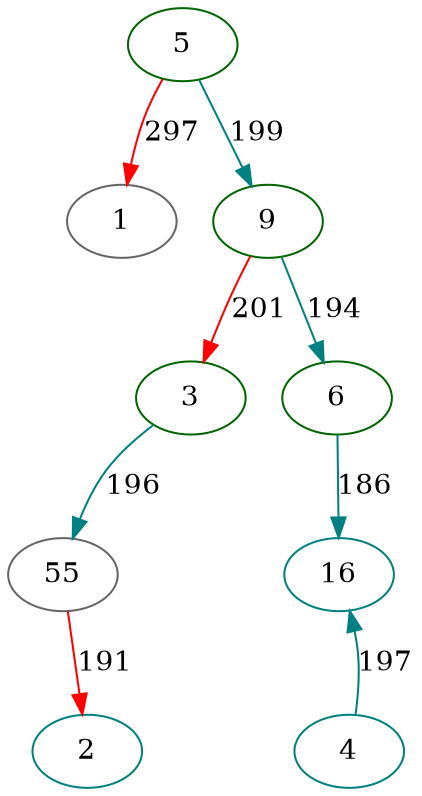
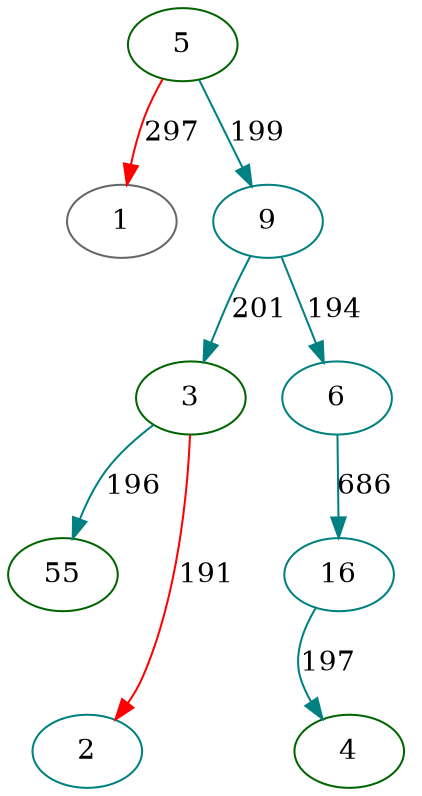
  digraph {
    node [color=teal]
    edge [color=teal]
    5 [color=darkgreen]
    1 [color=gray40]
-   9 [color=darkgreen]
+   9
    3 [color=darkgreen]
-   6 [color=darkgreen]
-   55 [color=gray40]
+   6
+   55 [color=darkgreen]
    16
    2
-   4
+   4 [color=darkgreen]
    5 -> 1 [color=red label=297]
    5 -> 9 [label=199]
-   9 -> 3 [color=red label=201]
+   9 -> 3 [label=201]
    9 -> 6 [label=194]
    3 -> 55 [label=196]
-   6 -> 16 [label=186]
-   55 -> 2 [color=red label=191]
-   4 -> 16 [label=197]
+   6 -> 16 [label=686]
+   3 -> 2 [color=red label=191]
+   16 -> 4 [label=197]
  }
